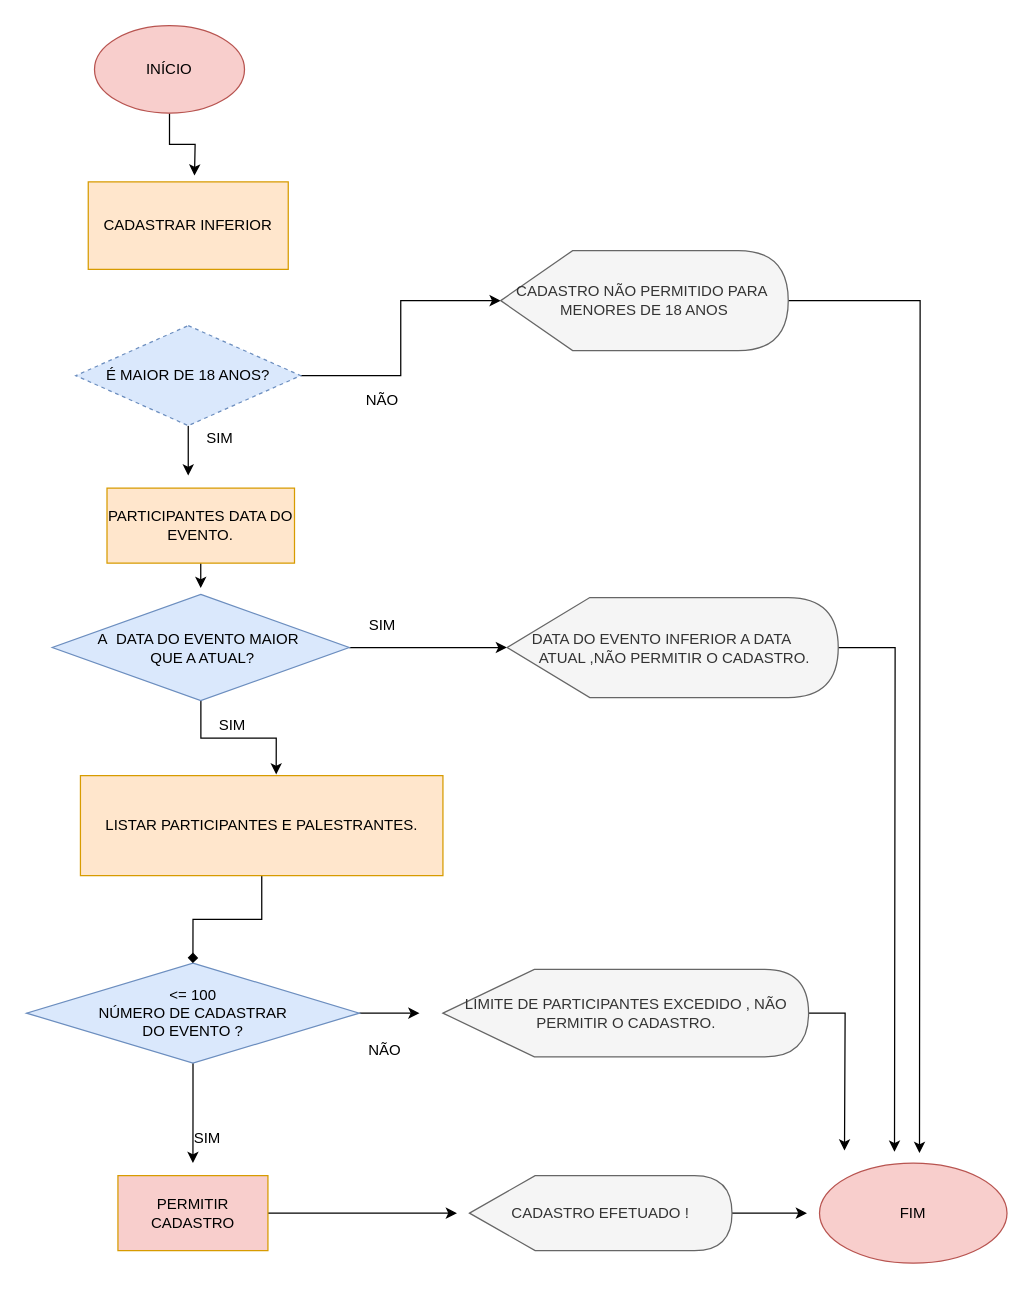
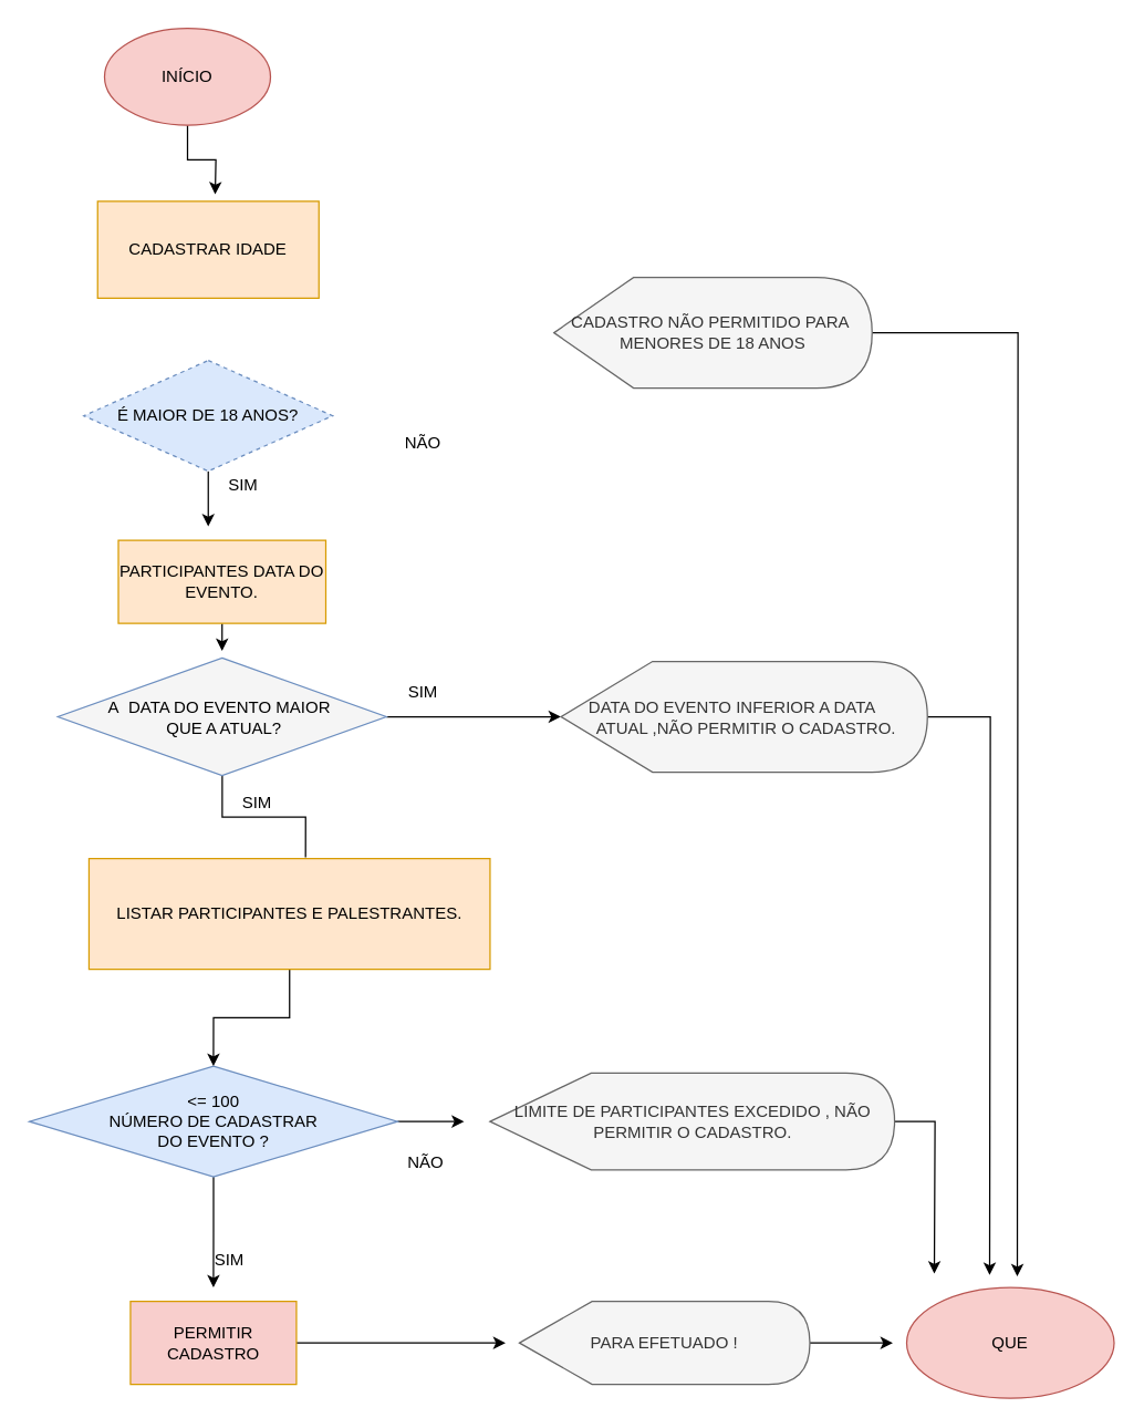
  <mxCell id="0" />
  <mxCell id="1" parent="0" />
  <mxCell id="2" style="edgeStyle=orthogonalEdgeStyle;rounded=0;orthogonalLoop=1;jettySize=auto;html=1;" parent="1" source="3" edge="1"><mxGeometry relative="1" as="geometry"><mxPoint x="155" y="140" as="targetPoint" /></mxGeometry></mxCell>
  <mxCell id="3" value="INÍCIO" style="ellipse;whiteSpace=wrap;html=1;fillColor=#f8cecc;strokeColor=#b85450;" parent="1" vertex="1"><mxGeometry x="75" y="20" width="120" height="70" as="geometry" /></mxCell>
- <mxCell id="4" style="edgeStyle=orthogonalEdgeStyle;rounded=0;orthogonalLoop=1;jettySize=auto;html=1;entryX=0;entryY=0.5;entryDx=0;entryDy=0;entryPerimeter=0;" parent="1" source="6" target="15" edge="1"><mxGeometry relative="1" as="geometry" /></mxCell>
  <mxCell id="5" style="edgeStyle=orthogonalEdgeStyle;rounded=0;orthogonalLoop=1;jettySize=auto;html=1;" parent="1" source="6" edge="1"><mxGeometry relative="1" as="geometry"><mxPoint x="150" y="380" as="targetPoint" /></mxGeometry></mxCell>
  <mxCell id="6" value="É MAIOR DE 18 ANOS?" style="rhombus;whiteSpace=wrap;html=1;fillColor=#dae8fc;strokeColor=#6c8ebf;dashed=1;" parent="1" vertex="1"><mxGeometry x="60" y="260" width="180" height="80" as="geometry" /></mxCell>
  <mxCell id="7" style="edgeStyle=orthogonalEdgeStyle;rounded=0;orthogonalLoop=1;jettySize=auto;html=1;entryX=0;entryY=0.5;entryDx=0;entryDy=0;entryPerimeter=0;" parent="1" source="9" target="17" edge="1"><mxGeometry relative="1" as="geometry" /></mxCell>
- <mxCell id="8" style="edgeStyle=orthogonalEdgeStyle;rounded=0;orthogonalLoop=1;jettySize=auto;html=1;entryX=0.54;entryY=-0.012;entryDx=0;entryDy=0;entryPerimeter=0;" parent="1" source="9" target="23" edge="1"><mxGeometry relative="1" as="geometry" /></mxCell>
- <mxCell id="9" value="A&amp;nbsp; DATA DO EVENTO MAIOR&amp;nbsp;&lt;br&gt;&amp;nbsp;QUE A ATUAL?" style="rhombus;whiteSpace=wrap;html=1;fillColor=#dae8fc;strokeColor=#6c8ebf;" parent="1" vertex="1"><mxGeometry x="41.25" y="475" width="237.5" height="85" as="geometry" /></mxCell>
+ <mxCell id="8" style="edgeStyle=orthogonalEdgeStyle;rounded=0;orthogonalLoop=1;jettySize=auto;html=1;entryX=0.54;entryY=-0.012;entryDx=0;entryDy=0;entryPerimeter=0;endArrow=none;" parent="1" source="9" target="23" edge="1"><mxGeometry relative="1" as="geometry" /></mxCell>
+ <mxCell id="9" value="A&amp;nbsp; DATA DO EVENTO MAIOR&amp;nbsp;&lt;br&gt;&amp;nbsp;QUE A ATUAL?" style="rhombus;whiteSpace=wrap;html=1;fillColor=#f5f5f5;strokeColor=#6c8ebf;" parent="1" vertex="1"><mxGeometry x="41.25" y="475" width="237.5" height="85" as="geometry" /></mxCell>
  <mxCell id="10" style="edgeStyle=orthogonalEdgeStyle;rounded=0;orthogonalLoop=1;jettySize=auto;html=1;" parent="1" source="12" edge="1"><mxGeometry relative="1" as="geometry"><mxPoint x="153.755" y="930" as="targetPoint" /></mxGeometry></mxCell>
  <mxCell id="11" style="edgeStyle=orthogonalEdgeStyle;rounded=0;orthogonalLoop=1;jettySize=auto;html=1;" parent="1" source="12" edge="1"><mxGeometry relative="1" as="geometry"><mxPoint x="335" y="810" as="targetPoint" /></mxGeometry></mxCell>
  <mxCell id="12" value="&amp;lt;= 100&lt;br&gt;NÚMERO DE CADASTRAR&lt;br&gt;DO EVENTO ?" style="rhombus;whiteSpace=wrap;html=1;fillColor=#dae8fc;strokeColor=#6c8ebf;" parent="1" vertex="1"><mxGeometry x="20.63" y="770" width="266.25" height="80" as="geometry" /></mxCell>
- <mxCell id="13" value="CADASTRAR INFERIOR" style="rounded=0;whiteSpace=wrap;html=1;fillColor=#ffe6cc;strokeColor=#d79b00;" parent="1" vertex="1"><mxGeometry x="70" y="145" width="160" height="70" as="geometry" /></mxCell>
+ <mxCell id="13" value="CADASTRAR IDADE" style="rounded=0;whiteSpace=wrap;html=1;fillColor=#ffe6cc;strokeColor=#d79b00;" parent="1" vertex="1"><mxGeometry x="70" y="145" width="160" height="70" as="geometry" /></mxCell>
  <mxCell id="14" style="edgeStyle=orthogonalEdgeStyle;rounded=0;orthogonalLoop=1;jettySize=auto;html=1;" parent="1" source="15" edge="1"><mxGeometry relative="1" as="geometry"><mxPoint x="735" y="922" as="targetPoint" /></mxGeometry></mxCell>
  <mxCell id="15" value="CADASTRO NÃO PERMITIDO PARA&amp;nbsp; MENORES DE 18 ANOS" style="shape=display;whiteSpace=wrap;html=1;fillColor=#f5f5f5;fontColor=#333333;strokeColor=#666666;" parent="1" vertex="1"><mxGeometry x="400" y="200" width="230" height="80" as="geometry" /></mxCell>
  <mxCell id="16" style="edgeStyle=orthogonalEdgeStyle;rounded=0;orthogonalLoop=1;jettySize=auto;html=1;" parent="1" source="17" edge="1"><mxGeometry relative="1" as="geometry"><mxPoint x="715" y="921" as="targetPoint" /></mxGeometry></mxCell>
  <mxCell id="17" value="DATA DO EVENTO INFERIOR A DATA&amp;nbsp; &amp;nbsp; &amp;nbsp; &amp;nbsp;ATUAL ,NÃO PERMITIR O CADASTRO." style="shape=display;whiteSpace=wrap;html=1;fillColor=#f5f5f5;fontColor=#333333;strokeColor=#666666;" parent="1" vertex="1"><mxGeometry x="405" y="477.5" width="265" height="80" as="geometry" /></mxCell>
  <mxCell id="18" style="edgeStyle=orthogonalEdgeStyle;rounded=0;orthogonalLoop=1;jettySize=auto;html=1;" parent="1" source="19" edge="1"><mxGeometry relative="1" as="geometry"><mxPoint x="645" y="970" as="targetPoint" /></mxGeometry></mxCell>
- <mxCell id="19" value="CADASTRO EFETUADO !" style="shape=display;whiteSpace=wrap;html=1;fillColor=#f5f5f5;fontColor=#333333;strokeColor=#666666;" parent="1" vertex="1"><mxGeometry x="375" y="940" width="210" height="60" as="geometry" /></mxCell>
- <mxCell id="20" value="FIM" style="ellipse;whiteSpace=wrap;html=1;fillColor=#f8cecc;strokeColor=#b85450;" parent="1" vertex="1"><mxGeometry x="655" y="930" width="150" height="80" as="geometry" /></mxCell>
+ <mxCell id="19" value="PARA EFETUADO !" style="shape=display;whiteSpace=wrap;html=1;fillColor=#f5f5f5;fontColor=#333333;strokeColor=#666666;" parent="1" vertex="1"><mxGeometry x="375" y="940" width="210" height="60" as="geometry" /></mxCell>
+ <mxCell id="20" value="QUE" style="ellipse;whiteSpace=wrap;html=1;fillColor=#f8cecc;strokeColor=#b85450;" parent="1" vertex="1"><mxGeometry x="655" y="930" width="150" height="80" as="geometry" /></mxCell>
  <mxCell id="21" value="NÃO" style="text;html=1;align=center;verticalAlign=middle;resizable=0;points=[];autosize=1;strokeColor=none;fillColor=none;" parent="1" vertex="1"><mxGeometry x="285" y="310" width="40" height="20" as="geometry" /></mxCell>
- <mxCell id="22" style="edgeStyle=orthogonalEdgeStyle;rounded=0;orthogonalLoop=1;jettySize=auto;html=1;entryX=0.5;entryY=0;entryDx=0;entryDy=0;endArrow=diamond;" parent="1" source="23" target="12" edge="1"><mxGeometry relative="1" as="geometry" /></mxCell>
+ <mxCell id="22" style="edgeStyle=orthogonalEdgeStyle;rounded=0;orthogonalLoop=1;jettySize=auto;html=1;entryX=0.5;entryY=0;entryDx=0;entryDy=0;" parent="1" source="23" target="12" edge="1"><mxGeometry relative="1" as="geometry" /></mxCell>
  <mxCell id="23" value="LISTAR PARTICIPANTES E PALESTRANTES." style="rounded=0;whiteSpace=wrap;html=1;fillColor=#ffe6cc;strokeColor=#d79b00;" parent="1" vertex="1"><mxGeometry x="63.75" y="620" width="290" height="80" as="geometry" /></mxCell>
  <mxCell id="24" style="edgeStyle=orthogonalEdgeStyle;rounded=0;orthogonalLoop=1;jettySize=auto;html=1;" parent="1" source="25" edge="1"><mxGeometry relative="1" as="geometry"><mxPoint x="675" y="920" as="targetPoint" /></mxGeometry></mxCell>
  <mxCell id="25" value="LIMITE DE PARTICIPANTES EXCEDIDO , NÃO PERMITIR O CADASTRO." style="shape=display;whiteSpace=wrap;html=1;fillColor=#f5f5f5;fontColor=#333333;strokeColor=#666666;" parent="1" vertex="1"><mxGeometry x="353.75" y="775" width="292.5" height="70" as="geometry" /></mxCell>
  <mxCell id="26" value="NÃO&lt;br&gt;" style="text;html=1;align=center;verticalAlign=middle;resizable=0;points=[];autosize=1;strokeColor=none;fillColor=none;" parent="1" vertex="1"><mxGeometry x="286.88" y="830" width="40" height="20" as="geometry" /></mxCell>
  <mxCell id="27" value="SIM" style="text;html=1;align=center;verticalAlign=middle;resizable=0;points=[];autosize=1;strokeColor=none;fillColor=none;" parent="1" vertex="1"><mxGeometry x="145" y="900" width="40" height="20" as="geometry" /></mxCell>
  <mxCell id="28" style="edgeStyle=orthogonalEdgeStyle;rounded=0;orthogonalLoop=1;jettySize=auto;html=1;" parent="1" source="29" edge="1"><mxGeometry relative="1" as="geometry"><mxPoint x="365" y="970" as="targetPoint" /></mxGeometry></mxCell>
  <mxCell id="29" value="PERMITIR CADASTRO" style="rounded=0;whiteSpace=wrap;html=1;fillColor=#f8cecc;strokeColor=#d79b00;" parent="1" vertex="1"><mxGeometry x="93.75" y="940" width="120" height="60" as="geometry" /></mxCell>
  <mxCell id="30" value="SIM" style="text;html=1;align=center;verticalAlign=middle;resizable=0;points=[];autosize=1;strokeColor=none;fillColor=none;" parent="1" vertex="1"><mxGeometry x="165" y="570" width="40" height="20" as="geometry" /></mxCell>
  <mxCell id="31" value="SIM" style="text;html=1;align=center;verticalAlign=middle;resizable=0;points=[];autosize=1;strokeColor=none;fillColor=none;" parent="1" vertex="1"><mxGeometry x="285" y="490" width="40" height="20" as="geometry" /></mxCell>
  <mxCell id="32" style="edgeStyle=orthogonalEdgeStyle;rounded=0;orthogonalLoop=1;jettySize=auto;html=1;" parent="1" source="33" edge="1"><mxGeometry relative="1" as="geometry"><mxPoint x="160" y="470" as="targetPoint" /></mxGeometry></mxCell>
  <mxCell id="33" value="PARTICIPANTES DATA DO EVENTO." style="rounded=0;whiteSpace=wrap;html=1;fillColor=#ffe6cc;strokeColor=#d79b00;" parent="1" vertex="1"><mxGeometry x="85" y="390" width="150" height="60" as="geometry" /></mxCell>
  <mxCell id="34" value="SIM" style="text;html=1;align=center;verticalAlign=middle;resizable=0;points=[];autosize=1;strokeColor=none;fillColor=none;" parent="1" vertex="1"><mxGeometry x="155" y="340" width="40" height="20" as="geometry" /></mxCell>
